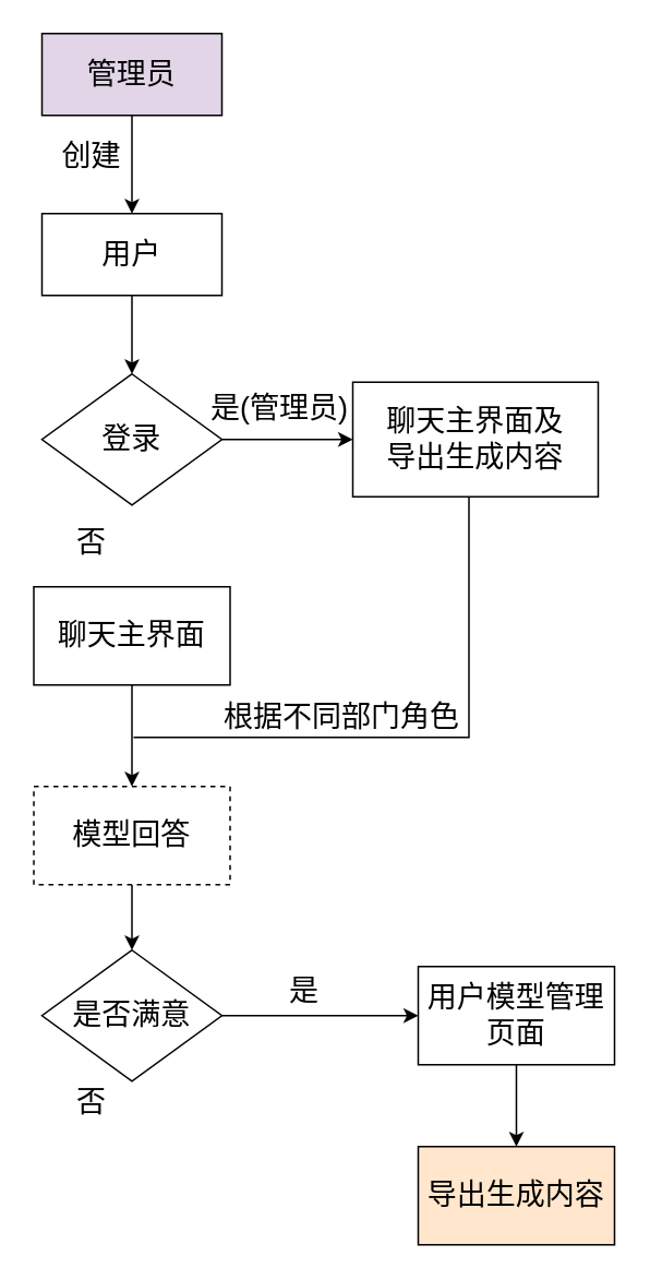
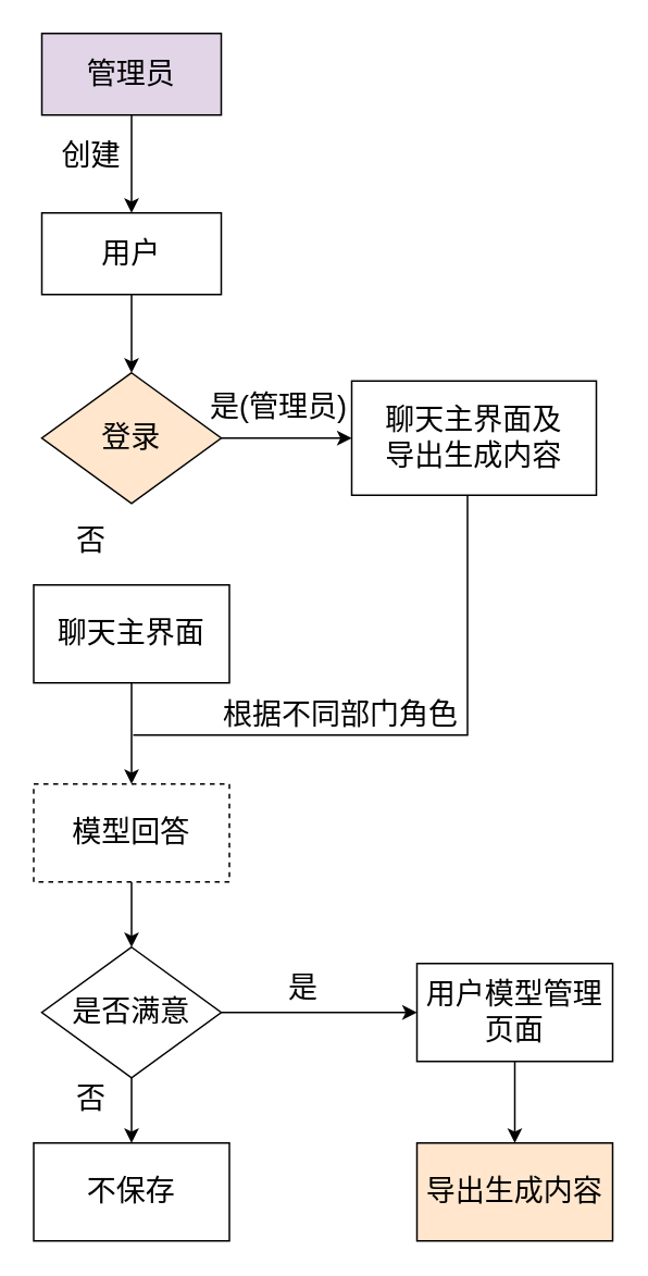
  <mxCell id="0" />
  <mxCell id="1" parent="0" />
  <mxCell id="2" value="" style="edgeStyle=orthogonalEdgeStyle;rounded=0;orthogonalLoop=1;jettySize=auto;html=1;" edge="1" parent="1" source="3" target="8"><mxGeometry relative="1" as="geometry" /></mxCell>
  <mxCell id="3" value="&lt;font style=&quot;font-size: 18px;&quot;&gt;用户&lt;/font&gt;" style="rounded=0;whiteSpace=wrap;html=1;" vertex="1" parent="1"><mxGeometry x="25" y="130" width="110" height="50" as="geometry" /></mxCell>
  <mxCell id="4" value="" style="edgeStyle=orthogonalEdgeStyle;rounded=0;orthogonalLoop=1;jettySize=auto;html=1;" edge="1" parent="1" source="5" target="3"><mxGeometry relative="1" as="geometry" /></mxCell>
  <mxCell id="5" value="&lt;font style=&quot;font-size: 18px;&quot;&gt;管理员&lt;/font&gt;" style="rounded=0;whiteSpace=wrap;html=1;fillColor=#e1d5e7;" vertex="1" parent="1"><mxGeometry x="25" y="20" width="110" height="50" as="geometry" /></mxCell>
  <mxCell id="6" value="&lt;font style=&quot;font-size: 18px;&quot;&gt;创建&lt;/font&gt;" style="text;html=1;align=center;verticalAlign=middle;resizable=0;points=[];autosize=1;strokeColor=none;fillColor=none;" vertex="1" parent="1"><mxGeometry x="25" y="75" width="60" height="40" as="geometry" /></mxCell>
  <mxCell id="7" value="" style="edgeStyle=orthogonalEdgeStyle;rounded=0;orthogonalLoop=1;jettySize=auto;html=1;" edge="1" parent="1" source="8" target="9"><mxGeometry relative="1" as="geometry" /></mxCell>
- <mxCell id="8" value="&lt;font style=&quot;font-size: 18px;&quot;&gt;登录&lt;/font&gt;" style="rhombus;whiteSpace=wrap;html=1;" vertex="1" parent="1"><mxGeometry x="25" y="228" width="110" height="80" as="geometry" /></mxCell>
+ <mxCell id="8" value="&lt;font style=&quot;font-size: 18px;&quot;&gt;登录&lt;/font&gt;" style="rhombus;whiteSpace=wrap;html=1;fillColor=#ffe6cc;" vertex="1" parent="1"><mxGeometry x="25" y="228" width="110" height="80" as="geometry" /></mxCell>
  <mxCell id="9" value="&lt;font style=&quot;font-size: 18px;&quot;&gt;聊天主界面及&lt;/font&gt;&lt;div&gt;&lt;font style=&quot;font-size: 18px;&quot;&gt;导出生成内容&lt;/font&gt;&lt;/div&gt;" style="rounded=0;whiteSpace=wrap;html=1;" vertex="1" parent="1"><mxGeometry x="215" y="233" width="150" height="70" as="geometry" /></mxCell>
  <mxCell id="10" value="&lt;font style=&quot;font-size: 18px;&quot;&gt;是(管理员)&lt;/font&gt;" style="text;html=1;align=center;verticalAlign=middle;resizable=0;points=[];autosize=1;strokeColor=none;fillColor=none;" vertex="1" parent="1"><mxGeometry x="115" y="229" width="110" height="40" as="geometry" /></mxCell>
  <mxCell id="11" value="" style="edgeStyle=orthogonalEdgeStyle;rounded=0;orthogonalLoop=1;jettySize=auto;html=1;" edge="1" parent="1" source="12" target="15"><mxGeometry relative="1" as="geometry" /></mxCell>
  <mxCell id="12" value="&lt;font style=&quot;font-size: 18px;&quot;&gt;聊天主界面&lt;/font&gt;" style="rounded=0;whiteSpace=wrap;html=1;" vertex="1" parent="1"><mxGeometry x="20" y="358" width="120" height="60" as="geometry" /></mxCell>
  <mxCell id="13" value="&lt;font style=&quot;font-size: 18px;&quot;&gt;否&lt;/font&gt;" style="text;html=1;align=center;verticalAlign=middle;resizable=0;points=[];autosize=1;strokeColor=none;fillColor=none;" vertex="1" parent="1"><mxGeometry x="35" y="311" width="40" height="40" as="geometry" /></mxCell>
  <mxCell id="14" value="" style="edgeStyle=orthogonalEdgeStyle;rounded=0;orthogonalLoop=1;jettySize=auto;html=1;" edge="1" parent="1" source="15" target="20"><mxGeometry relative="1" as="geometry" /></mxCell>
  <mxCell id="15" value="&lt;font style=&quot;font-size: 18px;&quot;&gt;模型回答&lt;/font&gt;" style="rounded=0;whiteSpace=wrap;html=1;dashed=1;" vertex="1" parent="1"><mxGeometry x="20" y="480" width="120" height="60" as="geometry" /></mxCell>
  <mxCell id="16" value="" style="endArrow=none;html=1;rounded=0;exitX=0.5;exitY=1;exitDx=0;exitDy=0;startFill=0;" edge="1" parent="1"><mxGeometry width="50" height="50" relative="1" as="geometry"><mxPoint x="286" y="303" as="sourcePoint" /><mxPoint x="81" y="450" as="targetPoint" /><Array as="points"><mxPoint x="286" y="450" /></Array></mxGeometry></mxCell>
  <mxCell id="17" value="&lt;font style=&quot;font-size: 18px;&quot;&gt;根据不同部门角色&lt;/font&gt;" style="text;html=1;align=center;verticalAlign=middle;resizable=0;points=[];autosize=1;strokeColor=none;fillColor=none;" vertex="1" parent="1"><mxGeometry x="123" y="418" width="170" height="40" as="geometry" /></mxCell>
  <mxCell id="18" value="" style="edgeStyle=orthogonalEdgeStyle;rounded=0;orthogonalLoop=1;jettySize=auto;html=1;entryX=0;entryY=0.5;entryDx=0;entryDy=0;" edge="1" parent="1" source="20" target="22"><mxGeometry relative="1" as="geometry"><mxPoint x="230" y="620" as="targetPoint" /></mxGeometry></mxCell>
+ <mxCell id="19" value="" style="edgeStyle=orthogonalEdgeStyle;rounded=0;orthogonalLoop=1;jettySize=auto;html=1;" edge="1" parent="1" source="20" target="23"><mxGeometry relative="1" as="geometry" /></mxCell>
  <mxCell id="20" value="&lt;font style=&quot;font-size: 18px;&quot;&gt;是否满意&lt;/font&gt;" style="rhombus;whiteSpace=wrap;html=1;" vertex="1" parent="1"><mxGeometry x="25" y="580" width="110" height="80" as="geometry" /></mxCell>
  <mxCell id="21" value="" style="edgeStyle=orthogonalEdgeStyle;rounded=0;orthogonalLoop=1;jettySize=auto;html=1;" edge="1" parent="1" source="22" target="26"><mxGeometry relative="1" as="geometry" /></mxCell>
  <mxCell id="22" value="&lt;font style=&quot;font-size: 18px;&quot;&gt;用户模型管理页面&lt;/font&gt;" style="rounded=0;whiteSpace=wrap;html=1;" vertex="1" parent="1"><mxGeometry x="255" y="590" width="120" height="60" as="geometry" /></mxCell>
+ <mxCell id="23" value="&lt;font style=&quot;font-size: 18px;&quot;&gt;不保存&lt;/font&gt;" style="rounded=0;whiteSpace=wrap;html=1;" vertex="1" parent="1"><mxGeometry x="20" y="700" width="120" height="60" as="geometry" /></mxCell>
  <mxCell id="24" value="&lt;font style=&quot;font-size: 18px;&quot;&gt;否&lt;/font&gt;" style="text;html=1;align=center;verticalAlign=middle;resizable=0;points=[];autosize=1;strokeColor=none;fillColor=none;" vertex="1" parent="1"><mxGeometry x="35" y="653" width="40" height="40" as="geometry" /></mxCell>
  <mxCell id="25" value="&lt;font style=&quot;font-size: 18px;&quot;&gt;是&lt;/font&gt;" style="text;html=1;align=center;verticalAlign=middle;resizable=0;points=[];autosize=1;strokeColor=none;fillColor=none;" vertex="1" parent="1"><mxGeometry x="165" y="585" width="40" height="40" as="geometry" /></mxCell>
  <mxCell id="26" value="&lt;font style=&quot;font-size: 18px;&quot;&gt;导出生成内容&lt;/font&gt;" style="rounded=0;whiteSpace=wrap;html=1;fillColor=#ffe6cc;" vertex="1" parent="1"><mxGeometry x="255" y="700" width="120" height="60" as="geometry" /></mxCell>
